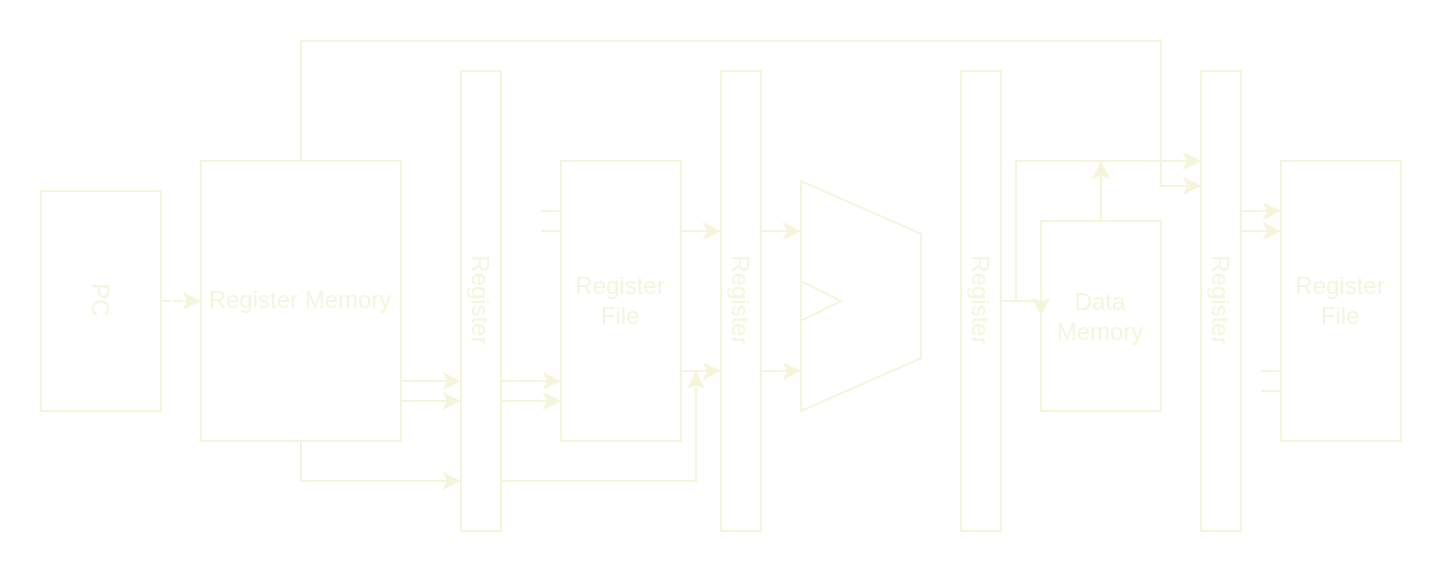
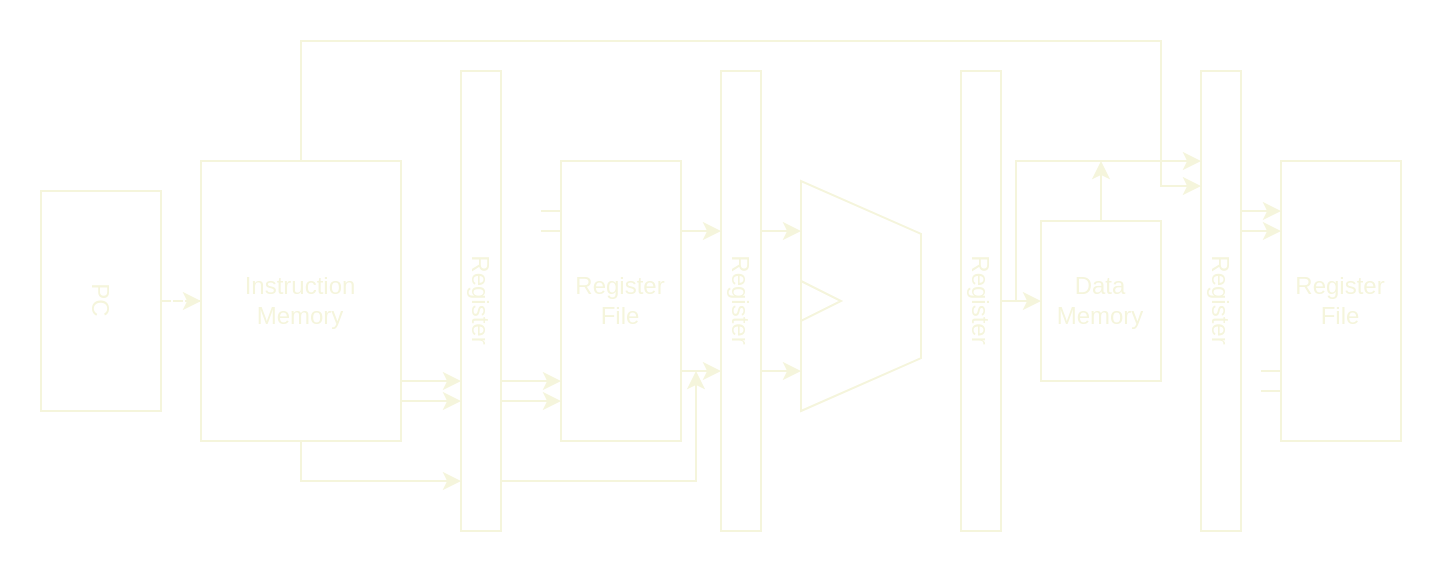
  <mxCell id="0" />
  <mxCell id="1" parent="0" />
  <mxCell id="2" style="edgeStyle=orthogonalEdgeStyle;rounded=0;orthogonalLoop=1;jettySize=auto;html=1;exitX=0;exitY=0.5;exitDx=0;exitDy=0;strokeColor=#F5F5DC;dashed=1;" edge="1" parent="1" source="3" target="4"><mxGeometry relative="1" as="geometry"><mxPoint x="120" y="150" as="targetPoint" /></mxGeometry></mxCell>
  <mxCell id="3" value="PC" style="rounded=0;whiteSpace=wrap;html=1;horizontal=0;verticalAlign=middle;rotation=-180;fillColor=none;strokeColor=#F5F5DC;fontColor=#F5F5DC;" vertex="1" parent="1"><mxGeometry x="20" y="95" width="60" height="110" as="geometry" /></mxCell>
- <mxCell id="4" value="Register Memory" style="rounded=0;whiteSpace=wrap;html=1;fillColor=none;strokeColor=#F5F5DC;fontColor=#F5F5DC;" vertex="1" parent="1"><mxGeometry x="100" y="80" width="100" height="140" as="geometry" /></mxCell>
+ <mxCell id="4" value="Instruction Memory" style="rounded=0;whiteSpace=wrap;html=1;fillColor=none;strokeColor=#F5F5DC;fontColor=#F5F5DC;" vertex="1" parent="1"><mxGeometry x="100" y="80" width="100" height="140" as="geometry" /></mxCell>
  <mxCell id="5" style="edgeStyle=orthogonalEdgeStyle;rounded=0;orthogonalLoop=1;jettySize=auto;html=1;exitX=1;exitY=0.5;exitDx=0;exitDy=0;strokeColor=#F5F5DC;" edge="1" parent="1"><mxGeometry relative="1" as="geometry"><mxPoint x="230" y="190" as="targetPoint" /><mxPoint x="200" y="190" as="sourcePoint" /></mxGeometry></mxCell>
  <mxCell id="6" style="edgeStyle=orthogonalEdgeStyle;rounded=0;orthogonalLoop=1;jettySize=auto;html=1;exitX=1;exitY=0.75;exitDx=0;exitDy=0;strokeColor=#F5F5DC;" edge="1" parent="1" source="8"><mxGeometry relative="1" as="geometry"><mxPoint x="360" y="185" as="targetPoint" /></mxGeometry></mxCell>
  <mxCell id="7" style="edgeStyle=orthogonalEdgeStyle;rounded=0;orthogonalLoop=1;jettySize=auto;html=1;exitX=0;exitY=0.25;exitDx=0;exitDy=0;fontColor=#F5F5DC;endArrow=none;endFill=0;strokeColor=#F5F5DC;" edge="1" parent="1" source="8"><mxGeometry relative="1" as="geometry"><mxPoint x="270" y="115" as="targetPoint" /></mxGeometry></mxCell>
  <mxCell id="8" value="Register File" style="rounded=0;whiteSpace=wrap;html=1;fillColor=none;strokeColor=#F5F5DC;fontColor=#F5F5DC;" vertex="1" parent="1"><mxGeometry x="280" y="80" width="60" height="140" as="geometry" /></mxCell>
  <mxCell id="9" value="" style="verticalLabelPosition=bottom;verticalAlign=top;html=1;shape=trapezoid;perimeter=trapezoidPerimeter;whiteSpace=wrap;size=0.23;arcSize=10;flipV=1;rotation=-90;fillColor=none;strokeColor=#F5F5DC;fontColor=#F5F5DC;" vertex="1" parent="1"><mxGeometry x="372.5" y="117.5" width="115" height="60" as="geometry" /></mxCell>
  <mxCell id="10" value="" style="triangle;whiteSpace=wrap;html=1;fillColor=none;strokeColor=#F5F5DC;fontColor=#F5F5DC;" vertex="1" parent="1"><mxGeometry x="400" y="140" width="20" height="20" as="geometry" /></mxCell>
  <mxCell id="11" style="edgeStyle=orthogonalEdgeStyle;rounded=0;orthogonalLoop=1;jettySize=auto;html=1;exitX=0.5;exitY=0;exitDx=0;exitDy=0;startArrow=none;startFill=0;endArrow=classic;endFill=1;fontColor=#F5F5DC;strokeColor=#F5F5DC;" edge="1" parent="1" source="12"><mxGeometry relative="1" as="geometry"><mxPoint x="550" y="80" as="targetPoint" /><Array as="points"><mxPoint x="550" y="80" /></Array></mxGeometry></mxCell>
- <mxCell id="12" value="Data Memory" style="rounded=0;whiteSpace=wrap;html=1;fillColor=none;strokeColor=#F5F5DC;fontColor=#F5F5DC;" vertex="1" parent="1"><mxGeometry x="520" y="110" width="60" height="95" as="geometry" /></mxCell>
+ <mxCell id="12" value="Data Memory" style="rounded=0;whiteSpace=wrap;html=1;fillColor=none;strokeColor=#F5F5DC;fontColor=#F5F5DC;" vertex="1" parent="1"><mxGeometry x="520" y="110" width="60" height="80" as="geometry" /></mxCell>
  <mxCell id="13" value="Register File" style="rounded=0;whiteSpace=wrap;html=1;fillColor=none;strokeColor=#F5F5DC;fontColor=#F5F5DC;" vertex="1" parent="1"><mxGeometry x="640" y="80" width="60" height="140" as="geometry" /></mxCell>
  <mxCell id="14" value="Register" style="rounded=0;whiteSpace=wrap;html=1;fillColor=none;horizontal=0;rotation=-180;align=center;verticalAlign=middle;labelPosition=center;verticalLabelPosition=middle;strokeColor=#F5F5DC;fontColor=#F5F5DC;" vertex="1" parent="1"><mxGeometry x="230" y="35" width="20" height="230" as="geometry" /></mxCell>
  <mxCell id="15" value="Register" style="rounded=0;whiteSpace=wrap;html=1;fillColor=none;horizontal=0;rotation=-180;align=center;verticalAlign=middle;labelPosition=center;verticalLabelPosition=middle;strokeColor=#F5F5DC;fontColor=#F5F5DC;" vertex="1" parent="1"><mxGeometry x="360" y="35" width="20" height="230" as="geometry" /></mxCell>
  <mxCell id="16" style="edgeStyle=orthogonalEdgeStyle;rounded=0;orthogonalLoop=1;jettySize=auto;html=1;exitX=0;exitY=0.5;exitDx=0;exitDy=0;entryX=0;entryY=0.5;entryDx=0;entryDy=0;startArrow=none;startFill=0;endArrow=classic;endFill=1;fontColor=#F5F5DC;strokeColor=#F5F5DC;" edge="1" parent="1" source="17" target="12"><mxGeometry relative="1" as="geometry" /></mxCell>
  <mxCell id="17" value="Register" style="rounded=0;whiteSpace=wrap;html=1;fillColor=none;horizontal=0;rotation=-180;align=center;verticalAlign=middle;labelPosition=center;verticalLabelPosition=middle;strokeColor=#F5F5DC;fontColor=#F5F5DC;" vertex="1" parent="1"><mxGeometry x="480" y="35" width="20" height="230" as="geometry" /></mxCell>
  <mxCell id="18" value="Register" style="rounded=0;whiteSpace=wrap;html=1;fillColor=none;horizontal=0;rotation=-180;align=center;verticalAlign=middle;labelPosition=center;verticalLabelPosition=middle;strokeColor=#F5F5DC;fontColor=#F5F5DC;" vertex="1" parent="1"><mxGeometry x="600" y="35" width="20" height="230" as="geometry" /></mxCell>
  <mxCell id="19" style="edgeStyle=orthogonalEdgeStyle;rounded=0;orthogonalLoop=1;jettySize=auto;html=1;exitX=1;exitY=0.5;exitDx=0;exitDy=0;strokeColor=#F5F5DC;" edge="1" parent="1"><mxGeometry relative="1" as="geometry"><mxPoint x="230" y="200" as="targetPoint" /><mxPoint x="200" y="180" as="sourcePoint" /><Array as="points"><mxPoint x="200" y="200" /></Array></mxGeometry></mxCell>
  <mxCell id="20" style="edgeStyle=orthogonalEdgeStyle;rounded=0;orthogonalLoop=1;jettySize=auto;html=1;exitX=0.5;exitY=1;exitDx=0;exitDy=0;strokeColor=#F5F5DC;" edge="1" parent="1" source="4"><mxGeometry relative="1" as="geometry"><mxPoint x="230" y="240" as="targetPoint" /><mxPoint x="220" y="170" as="sourcePoint" /><Array as="points"><mxPoint x="150" y="240" /></Array></mxGeometry></mxCell>
  <mxCell id="21" style="edgeStyle=orthogonalEdgeStyle;rounded=0;orthogonalLoop=1;jettySize=auto;html=1;entryX=1;entryY=0.75;entryDx=0;entryDy=0;strokeColor=#F5F5DC;exitX=0.5;exitY=0;exitDx=0;exitDy=0;" edge="1" parent="1" source="4" target="18"><mxGeometry relative="1" as="geometry"><mxPoint x="590" y="210" as="targetPoint" /><mxPoint x="210" y="180" as="sourcePoint" /><Array as="points"><mxPoint x="150" y="20" /><mxPoint x="580" y="20" /><mxPoint x="580" y="93" /><mxPoint x="600" y="93" /></Array></mxGeometry></mxCell>
  <mxCell id="22" style="edgeStyle=orthogonalEdgeStyle;rounded=0;orthogonalLoop=1;jettySize=auto;html=1;exitX=0;exitY=0.25;exitDx=0;exitDy=0;fontColor=#F5F5DC;endArrow=none;endFill=0;strokeColor=#F5F5DC;" edge="1" parent="1"><mxGeometry relative="1" as="geometry"><mxPoint x="270" y="105" as="targetPoint" /><mxPoint x="280" y="105" as="sourcePoint" /></mxGeometry></mxCell>
  <mxCell id="23" style="edgeStyle=orthogonalEdgeStyle;rounded=0;orthogonalLoop=1;jettySize=auto;html=1;exitX=0;exitY=0.25;exitDx=0;exitDy=0;fontColor=#F5F5DC;endArrow=none;endFill=0;startArrow=classic;startFill=1;strokeColor=#F5F5DC;" edge="1" parent="1"><mxGeometry relative="1" as="geometry"><mxPoint x="620" y="115.19" as="targetPoint" /><mxPoint x="640" y="115" as="sourcePoint" /></mxGeometry></mxCell>
  <mxCell id="24" style="edgeStyle=orthogonalEdgeStyle;rounded=0;orthogonalLoop=1;jettySize=auto;html=1;exitX=0;exitY=0.25;exitDx=0;exitDy=0;fontColor=#F5F5DC;endArrow=none;endFill=0;startArrow=classic;startFill=1;strokeColor=#F5F5DC;" edge="1" parent="1"><mxGeometry relative="1" as="geometry"><mxPoint x="620" y="105.19" as="targetPoint" /><mxPoint x="640" y="105" as="sourcePoint" /></mxGeometry></mxCell>
  <mxCell id="25" style="edgeStyle=orthogonalEdgeStyle;rounded=0;orthogonalLoop=1;jettySize=auto;html=1;exitX=0;exitY=0.25;exitDx=0;exitDy=0;fontColor=#F5F5DC;endArrow=none;endFill=0;startArrow=none;startFill=0;strokeColor=#F5F5DC;" edge="1" parent="1"><mxGeometry relative="1" as="geometry"><mxPoint x="630" y="195" as="targetPoint" /><mxPoint x="640" y="195" as="sourcePoint" /></mxGeometry></mxCell>
  <mxCell id="26" style="edgeStyle=orthogonalEdgeStyle;rounded=0;orthogonalLoop=1;jettySize=auto;html=1;exitX=0;exitY=0.25;exitDx=0;exitDy=0;fontColor=#F5F5DC;endArrow=none;endFill=0;startArrow=none;startFill=0;strokeColor=#F5F5DC;" edge="1" parent="1"><mxGeometry relative="1" as="geometry"><mxPoint x="630" y="185" as="targetPoint" /><mxPoint x="640" y="185" as="sourcePoint" /></mxGeometry></mxCell>
  <mxCell id="27" style="edgeStyle=orthogonalEdgeStyle;rounded=0;orthogonalLoop=1;jettySize=auto;html=1;startArrow=none;startFill=0;endArrow=classic;endFill=1;fontColor=#F5F5DC;strokeColor=#F5F5DC;" edge="1" parent="1"><mxGeometry relative="1" as="geometry"><mxPoint x="507.5" y="150" as="sourcePoint" /><mxPoint x="600" y="80" as="targetPoint" /><Array as="points"><mxPoint x="510" y="80" /><mxPoint x="580" y="80" /></Array></mxGeometry></mxCell>
  <mxCell id="28" style="edgeStyle=orthogonalEdgeStyle;rounded=0;orthogonalLoop=1;jettySize=auto;html=1;exitX=1;exitY=0.5;exitDx=0;exitDy=0;strokeColor=#F5F5DC;" edge="1" parent="1"><mxGeometry relative="1" as="geometry"><mxPoint x="280" y="190" as="targetPoint" /><mxPoint x="250" y="190" as="sourcePoint" /></mxGeometry></mxCell>
  <mxCell id="29" style="edgeStyle=orthogonalEdgeStyle;rounded=0;orthogonalLoop=1;jettySize=auto;html=1;exitX=1;exitY=0.5;exitDx=0;exitDy=0;strokeColor=#F5F5DC;" edge="1" parent="1"><mxGeometry relative="1" as="geometry"><mxPoint x="280" y="200" as="targetPoint" /><mxPoint x="250" y="180" as="sourcePoint" /><Array as="points"><mxPoint x="250" y="200" /></Array></mxGeometry></mxCell>
  <mxCell id="30" style="edgeStyle=orthogonalEdgeStyle;rounded=0;orthogonalLoop=1;jettySize=auto;html=1;exitX=0.5;exitY=1;exitDx=0;exitDy=0;strokeColor=#F5F5DC;" edge="1" parent="1"><mxGeometry relative="1" as="geometry"><mxPoint x="347.5" y="185" as="targetPoint" /><mxPoint x="250" y="220" as="sourcePoint" /><Array as="points"><mxPoint x="250" y="240" /></Array></mxGeometry></mxCell>
  <mxCell id="31" style="edgeStyle=orthogonalEdgeStyle;rounded=0;orthogonalLoop=1;jettySize=auto;html=1;exitX=1;exitY=0.75;exitDx=0;exitDy=0;strokeColor=#F5F5DC;" edge="1" parent="1"><mxGeometry relative="1" as="geometry"><mxPoint x="360" y="115" as="targetPoint" /><mxPoint x="340" y="115" as="sourcePoint" /></mxGeometry></mxCell>
  <mxCell id="32" style="edgeStyle=orthogonalEdgeStyle;rounded=0;orthogonalLoop=1;jettySize=auto;html=1;exitX=1;exitY=0.75;exitDx=0;exitDy=0;strokeColor=#F5F5DC;" edge="1" parent="1"><mxGeometry relative="1" as="geometry"><mxPoint x="400" y="185" as="targetPoint" /><mxPoint x="380" y="185" as="sourcePoint" /></mxGeometry></mxCell>
  <mxCell id="33" style="edgeStyle=orthogonalEdgeStyle;rounded=0;orthogonalLoop=1;jettySize=auto;html=1;exitX=1;exitY=0.75;exitDx=0;exitDy=0;strokeColor=#F5F5DC;" edge="1" parent="1"><mxGeometry relative="1" as="geometry"><mxPoint x="400" y="115" as="targetPoint" /><mxPoint x="380" y="115" as="sourcePoint" /></mxGeometry></mxCell>
